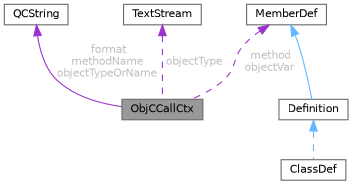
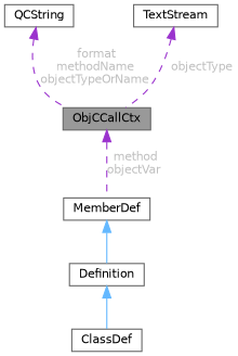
  digraph {
    node [color=gray40 fillcolor=white fontname=Helvetica fontsize=10 shape=box style=filled]
    edge [color=darkorchid3 dir=back fontcolor=grey fontname=Helvetica fontsize=10 labelfontname=Helvetica labelfontsize=10 style=dashed]
    n1 [fillcolor=grey60 fontcolor=black height=0.2 label=ObjCCallCtx width=0.4]
    n2 [height=0.2 label=QCString width=0.4]
    n3 [height=0.2 label=TextStream width=0.4]
    n4 [height=0.2 label=ClassDef width=0.4]
    n5 [height=0.2 label=Definition width=0.4]
    n6 [height=0.2 label=MemberDef width=0.4]
-   n2 -> n1 [label=" format\nmethodName\nobjectTypeOrName" style=solid]
+   n2 -> n1 [label=" format\nmethodName\nobjectTypeOrName"]
    n3 -> n1 [label=" objectType"]
-   n5 -> n4 [color=steelblue1 fontcolor=""]
-   n6 -> n1 [label=" method\nobjectVar"]
+   n5 -> n4 [color=steelblue1 style=solid fontcolor=""]
+   n1 -> n6 [label=" method\nobjectVar"]
    n6 -> n5 [color=steelblue1 style=solid fontcolor=""]
  }
